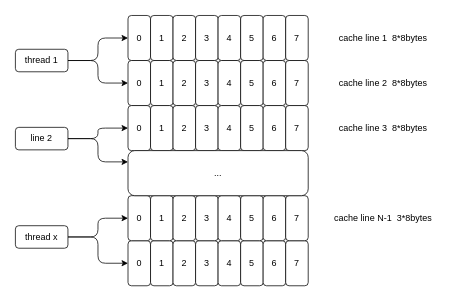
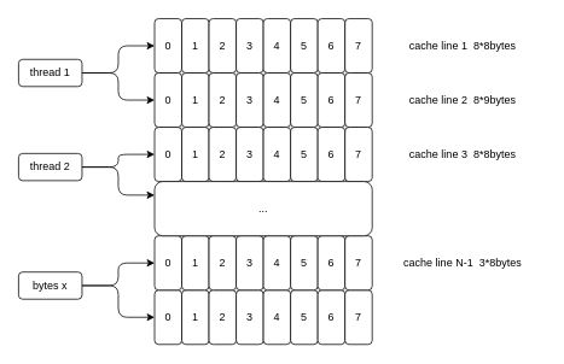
  <mxCell id="0" />
  <mxCell id="1" parent="0" />
  <mxCell id="2" value="0" style="rounded=1;whiteSpace=wrap;html=1;" parent="1" vertex="1"><mxGeometry x="170" y="20" width="30" height="60" as="geometry" /></mxCell>
  <mxCell id="3" value="1" style="rounded=1;whiteSpace=wrap;html=1;" parent="1" vertex="1"><mxGeometry x="200" y="20" width="30" height="60" as="geometry" /></mxCell>
  <mxCell id="4" value="2" style="rounded=1;whiteSpace=wrap;html=1;" parent="1" vertex="1"><mxGeometry x="230" y="20" width="30" height="60" as="geometry" /></mxCell>
  <mxCell id="5" value="3" style="rounded=1;whiteSpace=wrap;html=1;" parent="1" vertex="1"><mxGeometry x="260" y="20" width="30" height="60" as="geometry" /></mxCell>
  <mxCell id="6" value="4" style="rounded=1;whiteSpace=wrap;html=1;" parent="1" vertex="1"><mxGeometry x="290" y="20" width="30" height="60" as="geometry" /></mxCell>
  <mxCell id="7" value="5" style="rounded=1;whiteSpace=wrap;html=1;" parent="1" vertex="1"><mxGeometry x="320" y="20" width="30" height="60" as="geometry" /></mxCell>
  <mxCell id="8" value="6" style="rounded=1;whiteSpace=wrap;html=1;" parent="1" vertex="1"><mxGeometry x="350" y="20" width="30" height="60" as="geometry" /></mxCell>
  <mxCell id="9" value="7" style="rounded=1;whiteSpace=wrap;html=1;" parent="1" vertex="1"><mxGeometry x="380" y="20" width="30" height="60" as="geometry" /></mxCell>
  <mxCell id="10" value="0" style="rounded=1;whiteSpace=wrap;html=1;" parent="1" vertex="1"><mxGeometry x="170" y="80" width="30" height="60" as="geometry" /></mxCell>
  <mxCell id="11" value="1" style="rounded=1;whiteSpace=wrap;html=1;" parent="1" vertex="1"><mxGeometry x="200" y="80" width="30" height="60" as="geometry" /></mxCell>
  <mxCell id="12" value="2" style="rounded=1;whiteSpace=wrap;html=1;" parent="1" vertex="1"><mxGeometry x="230" y="80" width="30" height="60" as="geometry" /></mxCell>
  <mxCell id="13" value="3" style="rounded=1;whiteSpace=wrap;html=1;" parent="1" vertex="1"><mxGeometry x="260" y="80" width="30" height="60" as="geometry" /></mxCell>
  <mxCell id="14" value="4" style="rounded=1;whiteSpace=wrap;html=1;" parent="1" vertex="1"><mxGeometry x="290" y="80" width="30" height="60" as="geometry" /></mxCell>
  <mxCell id="15" value="5" style="rounded=1;whiteSpace=wrap;html=1;" parent="1" vertex="1"><mxGeometry x="320" y="80" width="30" height="60" as="geometry" /></mxCell>
  <mxCell id="16" value="6" style="rounded=1;whiteSpace=wrap;html=1;" parent="1" vertex="1"><mxGeometry x="350" y="80" width="30" height="60" as="geometry" /></mxCell>
  <mxCell id="17" value="7" style="rounded=1;whiteSpace=wrap;html=1;" parent="1" vertex="1"><mxGeometry x="380" y="80" width="30" height="60" as="geometry" /></mxCell>
  <mxCell id="18" value="0" style="rounded=1;whiteSpace=wrap;html=1;" parent="1" vertex="1"><mxGeometry x="170" y="140" width="30" height="60" as="geometry" /></mxCell>
  <mxCell id="19" value="1" style="rounded=1;whiteSpace=wrap;html=1;" parent="1" vertex="1"><mxGeometry x="200" y="140" width="30" height="60" as="geometry" /></mxCell>
  <mxCell id="20" value="2" style="rounded=1;whiteSpace=wrap;html=1;" parent="1" vertex="1"><mxGeometry x="230" y="140" width="30" height="60" as="geometry" /></mxCell>
  <mxCell id="21" value="3" style="rounded=1;whiteSpace=wrap;html=1;" parent="1" vertex="1"><mxGeometry x="260" y="140" width="30" height="60" as="geometry" /></mxCell>
  <mxCell id="22" value="4" style="rounded=1;whiteSpace=wrap;html=1;" parent="1" vertex="1"><mxGeometry x="290" y="140" width="30" height="60" as="geometry" /></mxCell>
  <mxCell id="23" value="5" style="rounded=1;whiteSpace=wrap;html=1;" parent="1" vertex="1"><mxGeometry x="320" y="140" width="30" height="60" as="geometry" /></mxCell>
  <mxCell id="24" value="6" style="rounded=1;whiteSpace=wrap;html=1;" parent="1" vertex="1"><mxGeometry x="350" y="140" width="30" height="60" as="geometry" /></mxCell>
  <mxCell id="25" value="7" style="rounded=1;whiteSpace=wrap;html=1;" parent="1" vertex="1"><mxGeometry x="380" y="140" width="30" height="60" as="geometry" /></mxCell>
  <mxCell id="26" value="cache line 1&amp;nbsp; 8*8bytes" style="text;html=1;strokeColor=none;fillColor=none;align=center;verticalAlign=middle;whiteSpace=wrap;rounded=1;" parent="1" vertex="1"><mxGeometry x="420" y="35" width="180" height="30" as="geometry" /></mxCell>
- <mxCell id="27" value="cache line 2&amp;nbsp; 8*8bytes" style="text;html=1;strokeColor=none;fillColor=none;align=center;verticalAlign=middle;whiteSpace=wrap;rounded=1;" parent="1" vertex="1"><mxGeometry x="420" y="95" width="180" height="30" as="geometry" /></mxCell>
+ <mxCell id="27" value="cache line 2&amp;nbsp; 8*9bytes" style="text;html=1;strokeColor=none;fillColor=none;align=center;verticalAlign=middle;whiteSpace=wrap;rounded=1;" parent="1" vertex="1"><mxGeometry x="420" y="95" width="180" height="30" as="geometry" /></mxCell>
  <mxCell id="28" value="cache line 3&amp;nbsp; 8*8bytes" style="text;html=1;strokeColor=none;fillColor=none;align=center;verticalAlign=middle;whiteSpace=wrap;rounded=1;" parent="1" vertex="1"><mxGeometry x="420" y="155" width="180" height="30" as="geometry" /></mxCell>
  <mxCell id="29" value="0" style="rounded=1;whiteSpace=wrap;html=1;" parent="1" vertex="1"><mxGeometry x="170" y="320" width="30" height="60" as="geometry" /></mxCell>
  <mxCell id="30" value="1" style="rounded=1;whiteSpace=wrap;html=1;" parent="1" vertex="1"><mxGeometry x="200" y="320" width="30" height="60" as="geometry" /></mxCell>
  <mxCell id="31" value="2" style="rounded=1;whiteSpace=wrap;html=1;" parent="1" vertex="1"><mxGeometry x="230" y="320" width="30" height="60" as="geometry" /></mxCell>
  <mxCell id="32" value="3" style="rounded=1;whiteSpace=wrap;html=1;" parent="1" vertex="1"><mxGeometry x="260" y="320" width="30" height="60" as="geometry" /></mxCell>
  <mxCell id="33" value="4" style="rounded=1;whiteSpace=wrap;html=1;" parent="1" vertex="1"><mxGeometry x="290" y="320" width="30" height="60" as="geometry" /></mxCell>
  <mxCell id="34" value="5" style="rounded=1;whiteSpace=wrap;html=1;" parent="1" vertex="1"><mxGeometry x="320" y="320" width="30" height="60" as="geometry" /></mxCell>
  <mxCell id="35" value="6" style="rounded=1;whiteSpace=wrap;html=1;" parent="1" vertex="1"><mxGeometry x="350" y="320" width="30" height="60" as="geometry" /></mxCell>
  <mxCell id="36" value="7" style="rounded=1;whiteSpace=wrap;html=1;" parent="1" vertex="1"><mxGeometry x="380" y="320" width="30" height="60" as="geometry" /></mxCell>
  <mxCell id="37" style="edgeStyle=orthogonalEdgeStyle;rounded=1;orthogonalLoop=1;jettySize=auto;html=1;exitX=1;exitY=0.5;exitDx=0;exitDy=0;entryX=0;entryY=0.5;entryDx=0;entryDy=0;" parent="1" source="39" target="2" edge="1"><mxGeometry relative="1" as="geometry" /></mxCell>
  <mxCell id="38" style="edgeStyle=orthogonalEdgeStyle;rounded=1;orthogonalLoop=1;jettySize=auto;html=1;exitX=1;exitY=0.5;exitDx=0;exitDy=0;entryX=0;entryY=0.5;entryDx=0;entryDy=0;" parent="1" source="39" target="10" edge="1"><mxGeometry relative="1" as="geometry" /></mxCell>
  <mxCell id="39" value="thread 1" style="rounded=1;whiteSpace=wrap;html=1;" parent="1" vertex="1"><mxGeometry x="20" y="65" width="70" height="30" as="geometry" /></mxCell>
  <mxCell id="40" style="edgeStyle=orthogonalEdgeStyle;rounded=1;orthogonalLoop=1;jettySize=auto;html=1;exitX=1;exitY=0.5;exitDx=0;exitDy=0;entryX=0;entryY=0.5;entryDx=0;entryDy=0;" parent="1" source="42" target="18" edge="1"><mxGeometry relative="1" as="geometry" /></mxCell>
  <mxCell id="41" style="edgeStyle=orthogonalEdgeStyle;rounded=1;orthogonalLoop=1;jettySize=auto;html=1;exitX=1;exitY=0.5;exitDx=0;exitDy=0;entryX=0;entryY=0.25;entryDx=0;entryDy=0;" parent="1" source="42" target="54" edge="1"><mxGeometry relative="1" as="geometry" /></mxCell>
- <mxCell id="42" value="line 2" style="rounded=1;whiteSpace=wrap;html=1;" parent="1" vertex="1"><mxGeometry x="20" y="169" width="70" height="30" as="geometry" /></mxCell>
+ <mxCell id="42" value="thread 2" style="rounded=1;whiteSpace=wrap;html=1;" parent="1" vertex="1"><mxGeometry x="20" y="169" width="70" height="30" as="geometry" /></mxCell>
  <mxCell id="43" style="edgeStyle=orthogonalEdgeStyle;rounded=1;orthogonalLoop=1;jettySize=auto;html=1;exitX=1;exitY=0.5;exitDx=0;exitDy=0;entryX=0;entryY=0.5;entryDx=0;entryDy=0;" parent="1" source="45" target="46" edge="1"><mxGeometry relative="1" as="geometry" /></mxCell>
  <mxCell id="44" style="edgeStyle=orthogonalEdgeStyle;rounded=1;orthogonalLoop=1;jettySize=auto;html=1;exitX=1;exitY=0.5;exitDx=0;exitDy=0;" parent="1" source="45" target="29" edge="1"><mxGeometry relative="1" as="geometry" /></mxCell>
- <mxCell id="45" value="thread x" style="rounded=1;whiteSpace=wrap;html=1;" parent="1" vertex="1"><mxGeometry x="20" y="300" width="70" height="30" as="geometry" /></mxCell>
+ <mxCell id="45" value="bytes x" style="rounded=1;whiteSpace=wrap;html=1;" parent="1" vertex="1"><mxGeometry x="20" y="300" width="70" height="30" as="geometry" /></mxCell>
  <mxCell id="46" value="0" style="rounded=1;whiteSpace=wrap;html=1;" parent="1" vertex="1"><mxGeometry x="170" y="260" width="30" height="60" as="geometry" /></mxCell>
  <mxCell id="47" value="1" style="rounded=1;whiteSpace=wrap;html=1;" parent="1" vertex="1"><mxGeometry x="200" y="260" width="30" height="60" as="geometry" /></mxCell>
  <mxCell id="48" value="2" style="rounded=1;whiteSpace=wrap;html=1;" parent="1" vertex="1"><mxGeometry x="230" y="260" width="30" height="60" as="geometry" /></mxCell>
  <mxCell id="49" value="3" style="rounded=1;whiteSpace=wrap;html=1;" parent="1" vertex="1"><mxGeometry x="260" y="260" width="30" height="60" as="geometry" /></mxCell>
  <mxCell id="50" value="4" style="rounded=1;whiteSpace=wrap;html=1;" parent="1" vertex="1"><mxGeometry x="290" y="260" width="30" height="60" as="geometry" /></mxCell>
  <mxCell id="51" value="5" style="rounded=1;whiteSpace=wrap;html=1;" parent="1" vertex="1"><mxGeometry x="320" y="260" width="30" height="60" as="geometry" /></mxCell>
  <mxCell id="52" value="6" style="rounded=1;whiteSpace=wrap;html=1;" parent="1" vertex="1"><mxGeometry x="350" y="260" width="30" height="60" as="geometry" /></mxCell>
  <mxCell id="53" value="7" style="rounded=1;whiteSpace=wrap;html=1;" parent="1" vertex="1"><mxGeometry x="380" y="260" width="30" height="60" as="geometry" /></mxCell>
  <mxCell id="54" value="..." style="rounded=1;whiteSpace=wrap;html=1;" parent="1" vertex="1"><mxGeometry x="170" y="200" width="240" height="60" as="geometry" /></mxCell>
  <mxCell id="55" value="cache line N-1&amp;nbsp; 3*8bytes" style="text;html=1;strokeColor=none;fillColor=none;align=center;verticalAlign=middle;whiteSpace=wrap;rounded=1;" parent="1" vertex="1"><mxGeometry x="420" y="275" width="180" height="30" as="geometry" /></mxCell>
